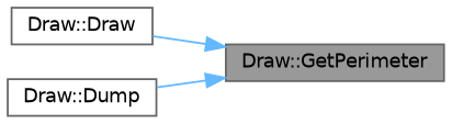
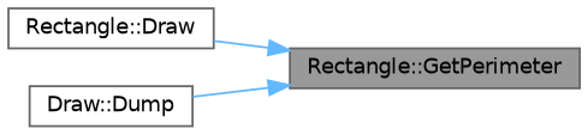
  digraph {
    rankdir=RL
    node [color=grey40 fillcolor=white fontname=Helvetica fontsize=10 shape=box style=filled]
    edge [color=steelblue1 dir=back fontname=Helvetica fontsize=10 labelfontname=Helvetica labelfontsize=10 style=solid]
-   n1 [color=gray40 fillcolor=grey60 fontcolor=black height=0.2 label="Draw::GetPerimeter" width=0.4]
-   n2 [height=0.2 label="Draw::Draw" width=0.4]
+   n1 [color=gray40 fillcolor=grey60 fontcolor=black height=0.2 label="Rectangle::GetPerimeter" width=0.4]
+   n2 [height=0.2 label="Rectangle::Draw" width=0.4]
    n3 [height=0.2 label="Draw::Dump" width=0.4]
    n1 -> n2
    n1 -> n3
  }
